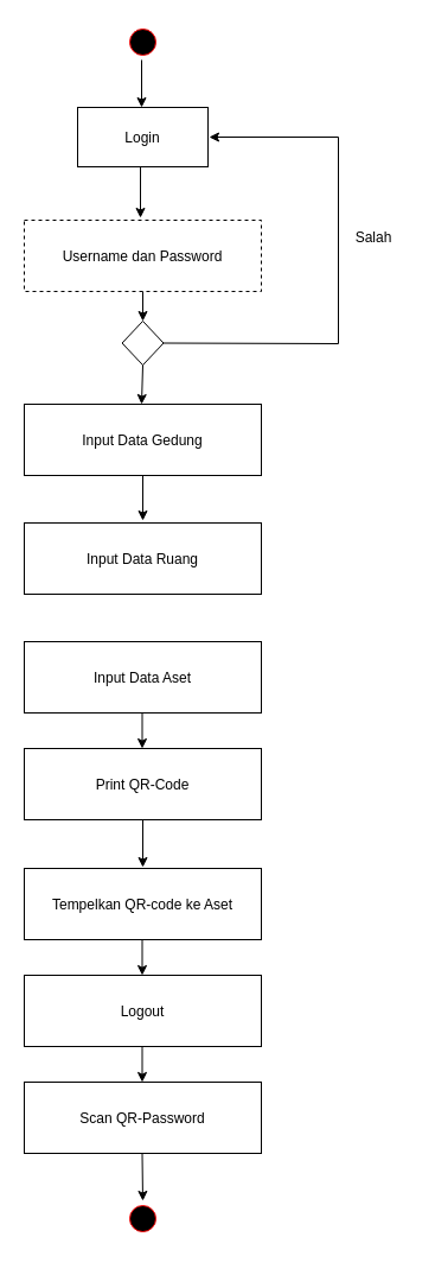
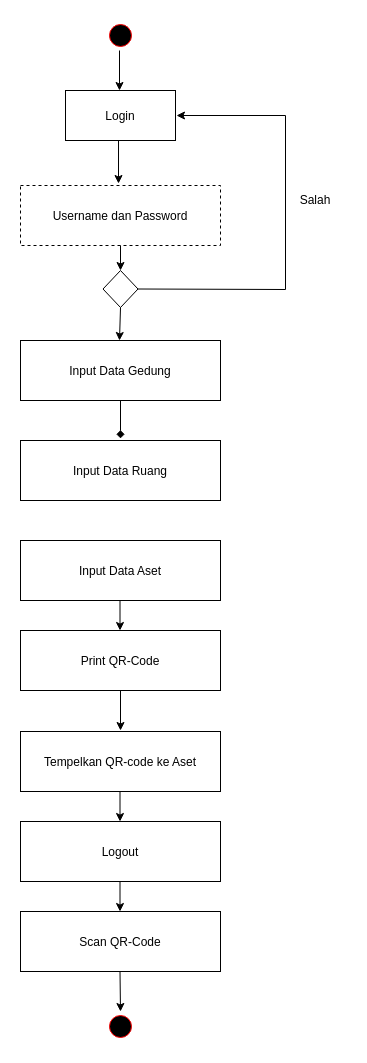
  <mxCell id="0" />
  <mxCell id="1" parent="0" />
  <mxCell id="2" value="" style="ellipse;shape=startState;fillColor=#000000;strokeColor=#ff0000;" vertex="1" parent="1"><mxGeometry x="105" y="20" width="30" height="30" as="geometry" /></mxCell>
  <mxCell id="3" value="Login" style="" vertex="1" parent="1"><mxGeometry x="65" y="90" width="110" height="50" as="geometry" /></mxCell>
  <mxCell id="4" value="Username dan Password" style="dashed=1;" vertex="1" parent="1"><mxGeometry x="20" y="185" width="200" height="60" as="geometry" /></mxCell>
  <mxCell id="5" value="" style="rhombus;whiteSpace=wrap;html=1;" vertex="1" parent="1"><mxGeometry x="102.5" y="270" width="35" height="37" as="geometry" /></mxCell>
  <mxCell id="6" value="Input Data Ruang" style="" vertex="1" parent="1"><mxGeometry x="20" y="440" width="200" height="60" as="geometry" /></mxCell>
  <mxCell id="7" value="Input Data Gedung" style="" vertex="1" parent="1"><mxGeometry x="20" y="340" width="200" height="60" as="geometry" /></mxCell>
  <mxCell id="8" value="Input Data Aset" style="" vertex="1" parent="1"><mxGeometry x="20" y="540" width="200" height="60" as="geometry" /></mxCell>
  <mxCell id="9" value="Print QR-Code" style="" vertex="1" parent="1"><mxGeometry x="20" y="630" width="200" height="60" as="geometry" /></mxCell>
  <mxCell id="10" value="Tempelkan QR-code ke Aset" style="" vertex="1" parent="1"><mxGeometry x="20" y="731" width="200" height="60" as="geometry" /></mxCell>
  <mxCell id="11" value="Logout" style="" vertex="1" parent="1"><mxGeometry x="20" y="821" width="200" height="60" as="geometry" /></mxCell>
- <mxCell id="12" value="Scan QR-Password" style="" vertex="1" parent="1"><mxGeometry x="20" y="911" width="200" height="60" as="geometry" /></mxCell>
+ <mxCell id="12" value="Scan QR-Code" style="" vertex="1" parent="1"><mxGeometry x="20" y="911" width="200" height="60" as="geometry" /></mxCell>
  <mxCell id="13" value="" style="ellipse;shape=startState;fillColor=#000000;strokeColor=#ff0000;" vertex="1" parent="1"><mxGeometry x="105" y="1011" width="30" height="30" as="geometry" /></mxCell>
  <mxCell id="14" value="" style="endArrow=classic;html=1;rounded=0;exitX=0.5;exitY=1;exitDx=0;exitDy=0;" edge="1" parent="1"><mxGeometry width="50" height="50" relative="1" as="geometry"><mxPoint x="119" y="50" as="sourcePoint" /><mxPoint x="119" y="90" as="targetPoint" /></mxGeometry></mxCell>
  <mxCell id="15" value="" style="endArrow=classic;html=1;rounded=0;entryX=0.5;entryY=0;entryDx=0;entryDy=0;exitX=0.5;exitY=1;exitDx=0;exitDy=0;exitPerimeter=0;" edge="1" parent="1" source="4" target="5"><mxGeometry width="50" height="50" relative="1" as="geometry"><mxPoint x="125" y="230" as="sourcePoint" /><mxPoint x="130" y="180" as="targetPoint" /></mxGeometry></mxCell>
  <mxCell id="16" value="" style="endArrow=classic;html=1;rounded=0;entryX=0.495;entryY=0;entryDx=0;entryDy=0;exitX=0.5;exitY=1;exitDx=0;exitDy=0;entryPerimeter=0;" edge="1" parent="1" source="5" target="7"><mxGeometry width="50" height="50" relative="1" as="geometry"><mxPoint x="130" y="240" as="sourcePoint" /><mxPoint x="130" y="280" as="targetPoint" /></mxGeometry></mxCell>
- <mxCell id="17" value="" style="endArrow=classic;html=1;rounded=0;entryX=0.5;entryY=-0.033;entryDx=0;entryDy=0;entryPerimeter=0;exitX=0.5;exitY=1;exitDx=0;exitDy=0;exitPerimeter=0;" edge="1" parent="1" source="7" target="6"><mxGeometry width="50" height="50" relative="1" as="geometry"><mxPoint x="115" y="400" as="sourcePoint" /><mxPoint x="140" y="290" as="targetPoint" /></mxGeometry></mxCell>
+ <mxCell id="17" value="" style="endArrow=diamond;html=1;rounded=0;entryX=0.5;entryY=-0.033;entryDx=0;entryDy=0;entryPerimeter=0;exitX=0.5;exitY=1;exitDx=0;exitDy=0;exitPerimeter=0;" edge="1" parent="1" source="7" target="6"><mxGeometry width="50" height="50" relative="1" as="geometry"><mxPoint x="115" y="400" as="sourcePoint" /><mxPoint x="140" y="290" as="targetPoint" /></mxGeometry></mxCell>
  <mxCell id="18" value="" style="endArrow=classic;html=1;rounded=0;entryX=1.009;entryY=0.5;entryDx=0;entryDy=0;exitX=1;exitY=0.5;exitDx=0;exitDy=0;entryPerimeter=0;" edge="1" parent="1" source="5" target="3"><mxGeometry width="50" height="50" relative="1" as="geometry"><mxPoint x="170" y="280" as="sourcePoint" /><mxPoint x="170" y="320" as="targetPoint" /><Array as="points"><mxPoint x="285" y="289" /><mxPoint x="285" y="115" /></Array></mxGeometry></mxCell>
  <mxCell id="19" value="" style="endArrow=classic;html=1;rounded=0;entryX=0.485;entryY=0;entryDx=0;entryDy=0;exitX=0.485;exitY=1;exitDx=0;exitDy=0;exitPerimeter=0;entryPerimeter=0;" edge="1" parent="1"><mxGeometry width="50" height="50" relative="1" as="geometry"><mxPoint x="119.5" y="600" as="sourcePoint" /><mxPoint x="119.5" y="630" as="targetPoint" /></mxGeometry></mxCell>
  <mxCell id="20" value="" style="endArrow=classic;html=1;rounded=0;exitX=0.5;exitY=1;exitDx=0;exitDy=0;exitPerimeter=0;" edge="1" parent="1" source="9"><mxGeometry width="50" height="50" relative="1" as="geometry"><mxPoint x="119.5" y="697" as="sourcePoint" /><mxPoint x="120" y="730" as="targetPoint" /></mxGeometry></mxCell>
  <mxCell id="21" value="" style="endArrow=classic;html=1;rounded=0;entryX=0.485;entryY=0;entryDx=0;entryDy=0;exitX=0.485;exitY=1;exitDx=0;exitDy=0;exitPerimeter=0;entryPerimeter=0;" edge="1" parent="1"><mxGeometry width="50" height="50" relative="1" as="geometry"><mxPoint x="119.5" y="791" as="sourcePoint" /><mxPoint x="119.5" y="821" as="targetPoint" /></mxGeometry></mxCell>
  <mxCell id="22" value="" style="endArrow=classic;html=1;rounded=0;entryX=0.485;entryY=0;entryDx=0;entryDy=0;exitX=0.485;exitY=1;exitDx=0;exitDy=0;exitPerimeter=0;entryPerimeter=0;" edge="1" parent="1"><mxGeometry width="50" height="50" relative="1" as="geometry"><mxPoint x="119.5" y="881" as="sourcePoint" /><mxPoint x="119.5" y="911" as="targetPoint" /></mxGeometry></mxCell>
  <mxCell id="23" value="" style="endArrow=classic;html=1;rounded=0;entryX=0.5;entryY=0;entryDx=0;entryDy=0;exitX=0.485;exitY=1;exitDx=0;exitDy=0;exitPerimeter=0;" edge="1" parent="1" target="13"><mxGeometry width="50" height="50" relative="1" as="geometry"><mxPoint x="119.5" y="971" as="sourcePoint" /><mxPoint x="119.5" y="1001" as="targetPoint" /></mxGeometry></mxCell>
  <mxCell id="24" value="Salah" style="text;html=1;strokeColor=none;fillColor=none;align=center;verticalAlign=middle;whiteSpace=wrap;rounded=0;" vertex="1" parent="1"><mxGeometry x="285" y="185" width="60" height="30" as="geometry" /></mxCell>
  <mxCell id="25" value="" style="endArrow=classic;html=1;rounded=0;entryX=0.49;entryY=-0.033;entryDx=0;entryDy=0;entryPerimeter=0;exitX=0.482;exitY=1;exitDx=0;exitDy=0;exitPerimeter=0;" edge="1" parent="1" source="3" target="4"><mxGeometry width="50" height="50" relative="1" as="geometry"><mxPoint x="120" y="140" as="sourcePoint" /><mxPoint x="120" y="180" as="targetPoint" /></mxGeometry></mxCell>
